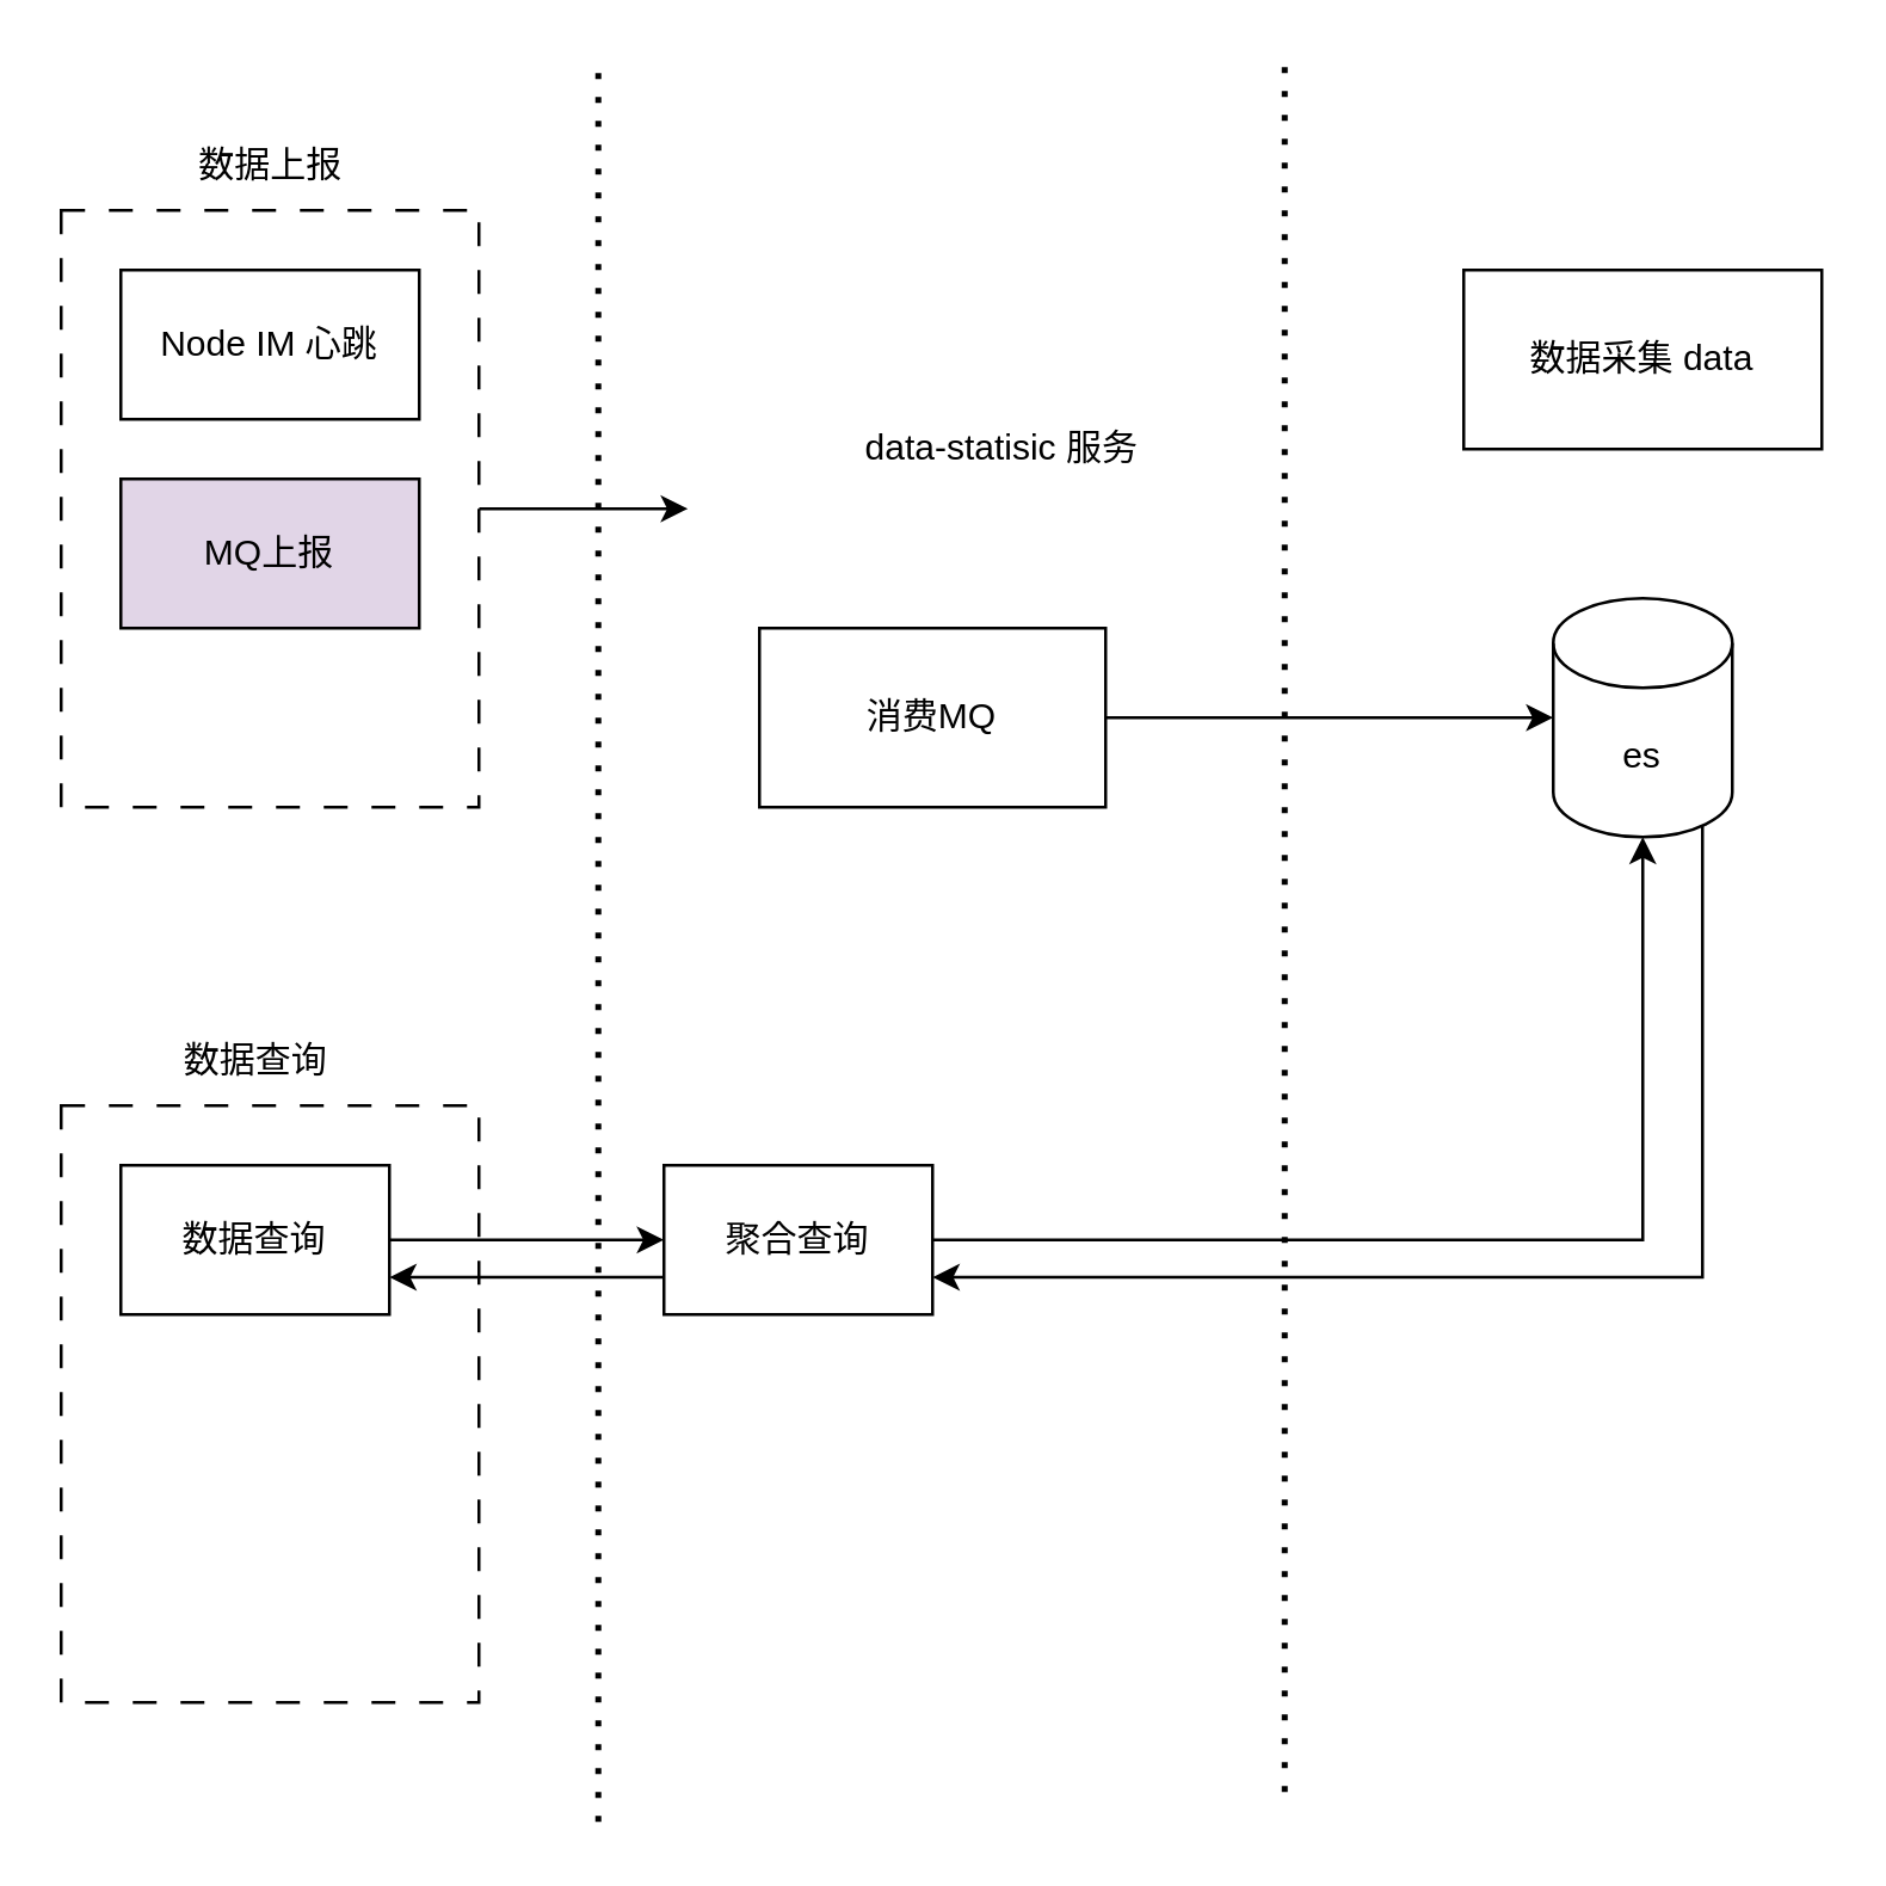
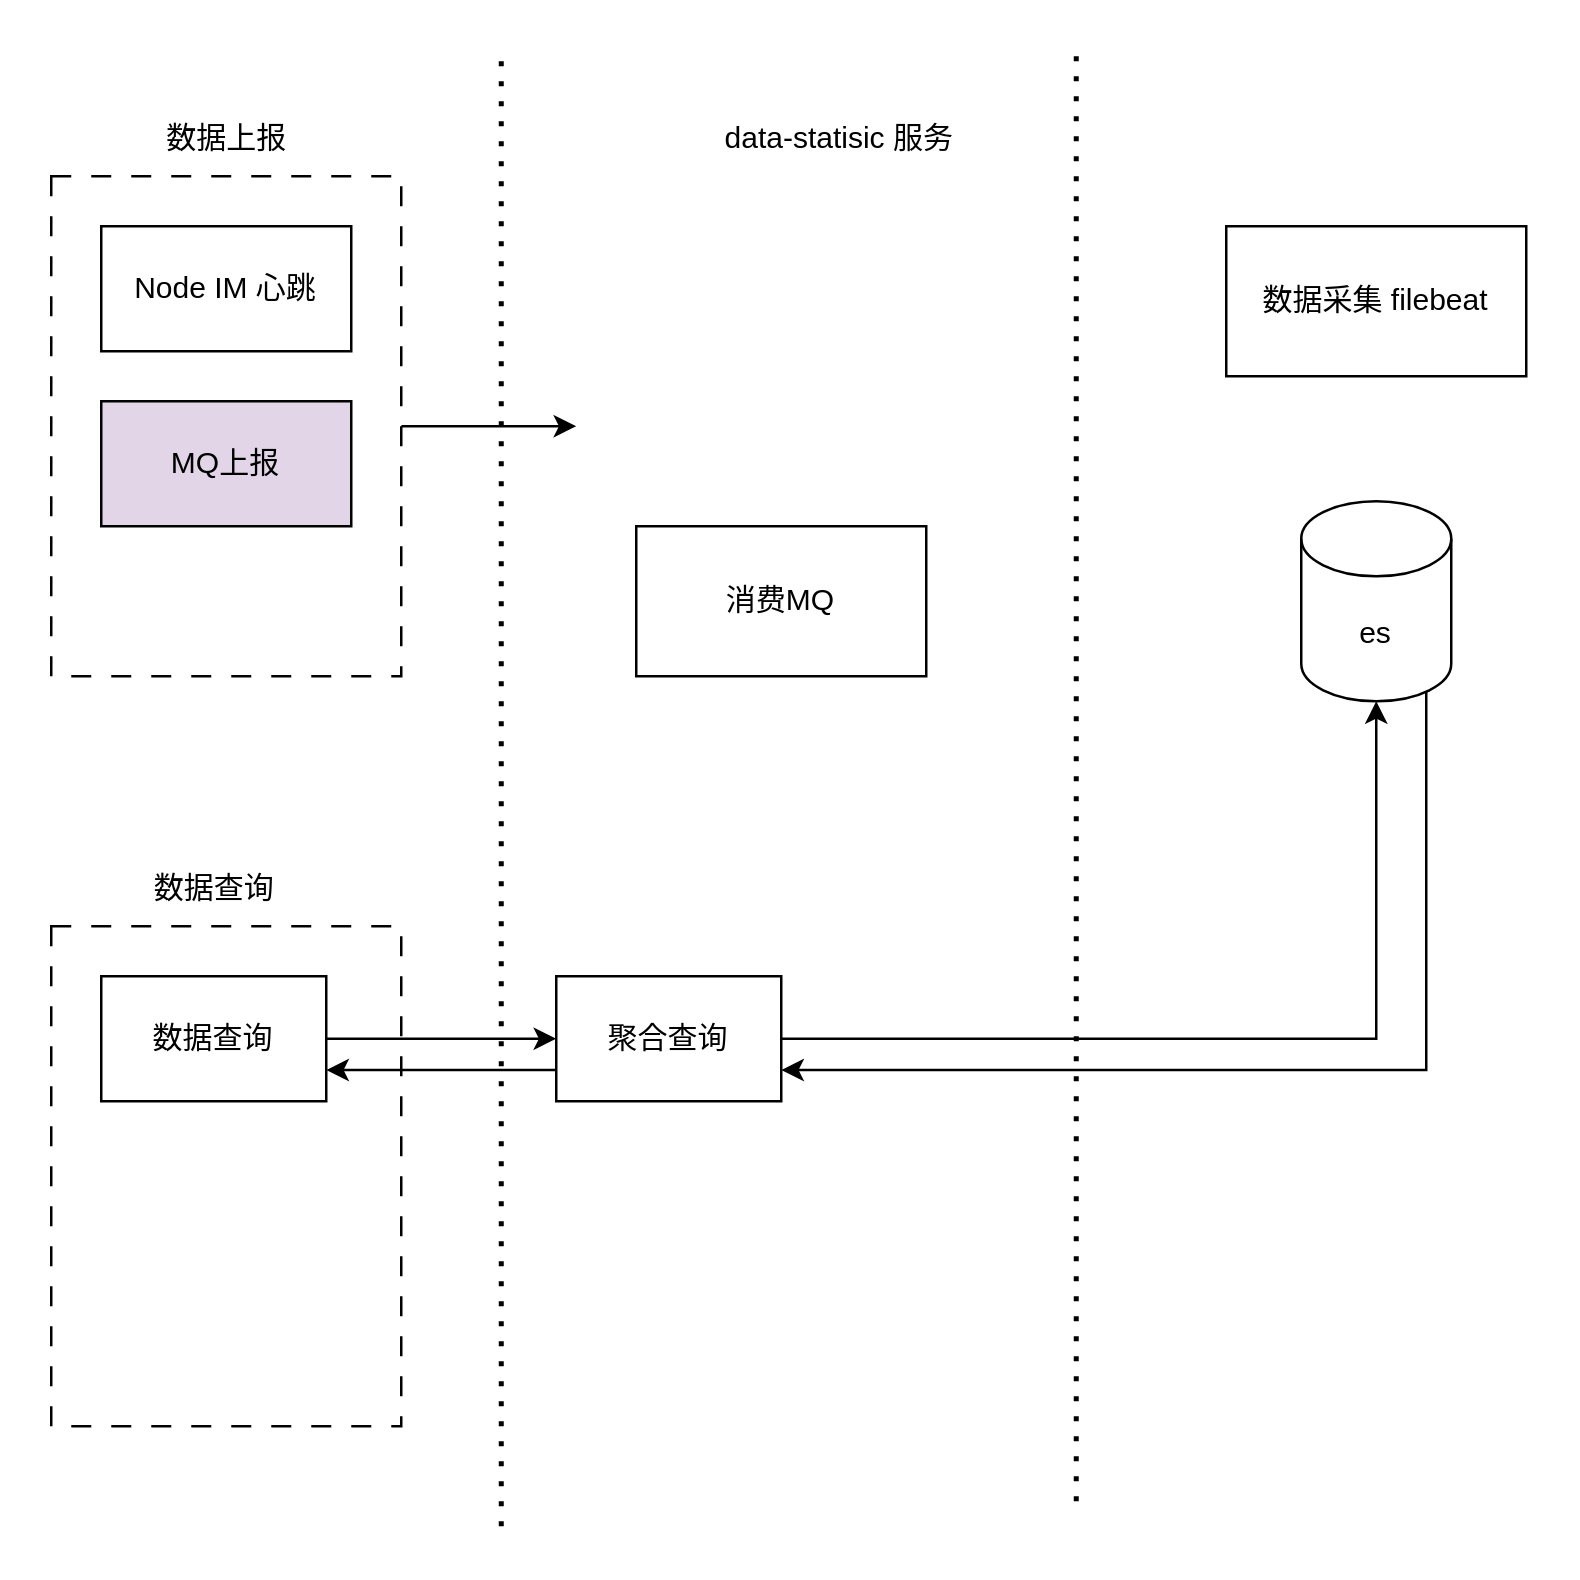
  <mxCell id="0" />
  <mxCell id="1" parent="0" />
  <mxCell id="2" style="edgeStyle=orthogonalEdgeStyle;rounded=0;orthogonalLoop=1;jettySize=auto;html=1;exitX=1;exitY=0.5;exitDx=0;exitDy=0;" edge="1" parent="1" source="3"><mxGeometry relative="1" as="geometry"><mxPoint x="230" y="170" as="targetPoint" /></mxGeometry></mxCell>
  <mxCell id="3" value="" style="rounded=0;whiteSpace=wrap;html=1;dashed=1;dashPattern=8 8;" vertex="1" parent="1"><mxGeometry x="20" y="70" width="140" height="200" as="geometry" /></mxCell>
  <mxCell id="4" value="Node IM 心跳" style="rounded=0;whiteSpace=wrap;html=1;" vertex="1" parent="1"><mxGeometry x="40" y="90" width="100" height="50" as="geometry" /></mxCell>
  <mxCell id="5" value="MQ上报" style="rounded=0;whiteSpace=wrap;html=1;fillColor=#e1d5e7;" vertex="1" parent="1"><mxGeometry x="40" y="160" width="100" height="50" as="geometry" /></mxCell>
  <mxCell id="6" value="数据上报" style="text;html=1;align=center;verticalAlign=middle;resizable=0;points=[];autosize=1;strokeColor=none;fillColor=none;" vertex="1" parent="1"><mxGeometry x="55" y="40" width="70" height="30" as="geometry" /></mxCell>
  <mxCell id="7" value="" style="endArrow=none;dashed=1;html=1;dashPattern=1 3;strokeWidth=2;rounded=0;" edge="1" parent="1"><mxGeometry width="50" height="50" relative="1" as="geometry"><mxPoint x="200" y="610" as="sourcePoint" /><mxPoint x="200" y="20" as="targetPoint" /></mxGeometry></mxCell>
- <mxCell id="8" value="data-statisic 服务" style="text;html=1;align=center;verticalAlign=middle;resizable=0;points=[];autosize=1;strokeColor=none;fillColor=none;" vertex="1" parent="1"><mxGeometry x="280" y="135" width="110" height="30" as="geometry" /></mxCell>
+ <mxCell id="8" value="data-statisic 服务" style="text;html=1;align=center;verticalAlign=middle;resizable=0;points=[];autosize=1;strokeColor=none;fillColor=none;" vertex="1" parent="1"><mxGeometry x="280" y="40" width="110" height="30" as="geometry" /></mxCell>
  <mxCell id="9" value="" style="endArrow=none;dashed=1;html=1;dashPattern=1 3;strokeWidth=2;rounded=0;" edge="1" parent="1"><mxGeometry width="50" height="50" relative="1" as="geometry"><mxPoint x="430" y="600" as="sourcePoint" /><mxPoint x="430" y="20" as="targetPoint" /></mxGeometry></mxCell>
  <mxCell id="10" value="消费MQ" style="whiteSpace=wrap;html=1;" vertex="1" parent="1"><mxGeometry x="254" y="210" width="116" height="60" as="geometry" /></mxCell>
- <mxCell id="11" value="数据采集 data" style="whiteSpace=wrap;html=1;" vertex="1" parent="1"><mxGeometry x="490" y="90" width="120" height="60" as="geometry" /></mxCell>
+ <mxCell id="11" value="数据采集 filebeat" style="whiteSpace=wrap;html=1;" vertex="1" parent="1"><mxGeometry x="490" y="90" width="120" height="60" as="geometry" /></mxCell>
  <mxCell id="12" style="edgeStyle=orthogonalEdgeStyle;rounded=0;orthogonalLoop=1;jettySize=auto;html=1;exitX=0.855;exitY=1;exitDx=0;exitDy=-4.35;exitPerimeter=0;entryX=1;entryY=0.75;entryDx=0;entryDy=0;" edge="1" parent="1" source="13" target="20"><mxGeometry relative="1" as="geometry"><Array as="points"><mxPoint x="570" y="276" /><mxPoint x="570" y="428" /></Array></mxGeometry></mxCell>
  <mxCell id="13" value="es" style="shape=cylinder3;whiteSpace=wrap;html=1;boundedLbl=1;backgroundOutline=1;size=15;" vertex="1" parent="1"><mxGeometry x="520" y="200" width="60" height="80" as="geometry" /></mxCell>
- <mxCell id="14" value="" style="edgeStyle=none;orthogonalLoop=1;jettySize=auto;html=1;rounded=0;exitX=1;exitY=0.5;exitDx=0;exitDy=0;entryX=0;entryY=0.5;entryDx=0;entryDy=0;entryPerimeter=0;" edge="1" parent="1" source="10" target="13"><mxGeometry width="80" relative="1" as="geometry"><mxPoint x="510" y="430" as="sourcePoint" /><mxPoint x="590" y="430" as="targetPoint" /><Array as="points" /></mxGeometry></mxCell>
  <mxCell id="15" value="" style="rounded=0;whiteSpace=wrap;html=1;dashed=1;dashPattern=8 8;" vertex="1" parent="1"><mxGeometry x="20" y="370" width="140" height="200" as="geometry" /></mxCell>
  <mxCell id="16" value="数据查询" style="text;html=1;align=center;verticalAlign=middle;resizable=0;points=[];autosize=1;strokeColor=none;fillColor=none;" vertex="1" parent="1"><mxGeometry x="50" y="340" width="70" height="30" as="geometry" /></mxCell>
  <mxCell id="17" value="" style="edgeStyle=orthogonalEdgeStyle;rounded=0;orthogonalLoop=1;jettySize=auto;html=1;" edge="1" parent="1" source="18" target="20"><mxGeometry relative="1" as="geometry" /></mxCell>
  <mxCell id="18" value="数据查询" style="rounded=0;whiteSpace=wrap;html=1;" vertex="1" parent="1"><mxGeometry x="40" y="390" width="90" height="50" as="geometry" /></mxCell>
  <mxCell id="19" style="edgeStyle=orthogonalEdgeStyle;rounded=0;orthogonalLoop=1;jettySize=auto;html=1;exitX=0;exitY=0.75;exitDx=0;exitDy=0;entryX=1;entryY=0.75;entryDx=0;entryDy=0;" edge="1" parent="1" source="20" target="18"><mxGeometry relative="1" as="geometry" /></mxCell>
  <mxCell id="20" value="聚合查询" style="rounded=0;whiteSpace=wrap;html=1;" vertex="1" parent="1"><mxGeometry x="222" y="390" width="90" height="50" as="geometry" /></mxCell>
  <mxCell id="21" style="edgeStyle=orthogonalEdgeStyle;rounded=0;orthogonalLoop=1;jettySize=auto;html=1;exitX=1;exitY=0.5;exitDx=0;exitDy=0;entryX=0.5;entryY=1;entryDx=0;entryDy=0;entryPerimeter=0;" edge="1" parent="1" source="20" target="13"><mxGeometry relative="1" as="geometry" /></mxCell>
